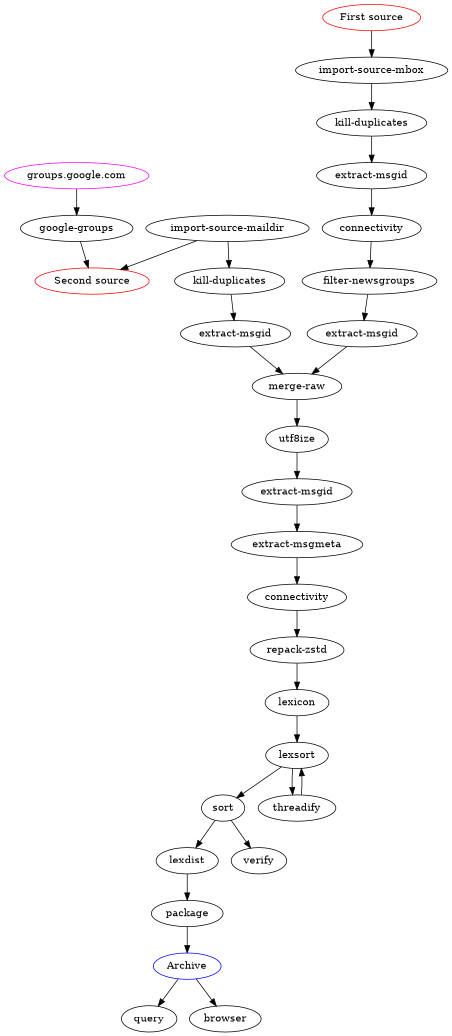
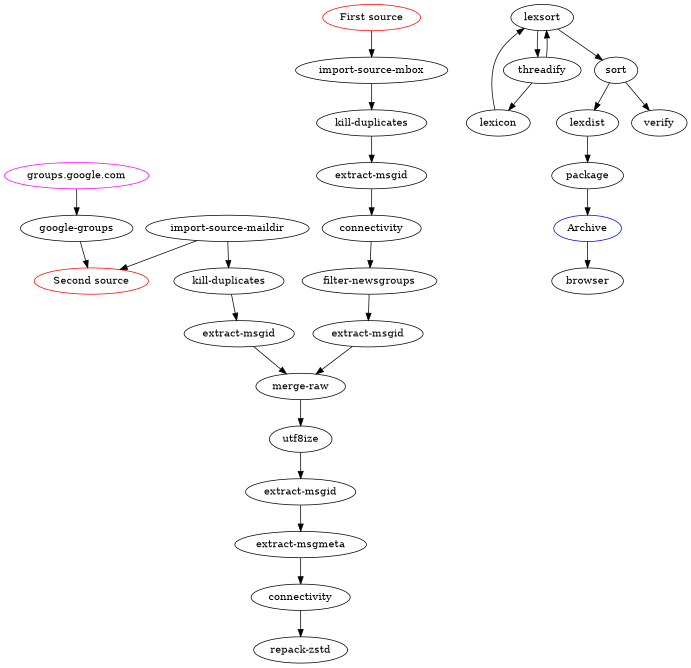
  digraph {
    n1 [color=magenta label="groups.google.com"]
    n2 [label="google-groups"]
    n3 [color=red label="Second source"]
    n4 [color=red label="First source"]
    n5 [label="import-source-mbox"]
    n6 [label="kill-duplicates"]
    n7 [label="import-source-maildir"]
    n8 [label="kill-duplicates"]
    n9 [color=blue label=Archive]
-   query
    browser
    n12 [label="extract-msgid"]
    n13 [label="extract-msgid"]
    n14 [label=connectivity]
    n15 [label="merge-raw"]
    n16 [label="extract-msgid"]
    utf8ize
    n18 [label="extract-msgid"]
    n19 [label="extract-msgmeta"]
    connectivity
    n21 [label="filter-newsgroups"]
    n22 [label="repack-zstd"]
    lexicon
    lexsort
    sort
    threadify
    lexdist
    verify
    package
    n1 -> n2
    n2 -> n3
    n4 -> n5
    n5 -> n6
    n6 -> n12
    n7 -> n3
    n7 -> n8
    n8 -> n13
-   n9 -> query
    n9 -> browser
    n12 -> n14
    n13 -> n15
    n14 -> n21
    n15 -> utf8ize
    n16 -> n15
    utf8ize -> n18
    n18 -> n19
    n19 -> connectivity
    connectivity -> n22
    n21 -> n16
-   n22 -> lexicon
+   threadify -> lexicon
    lexicon -> lexsort
    lexsort -> sort
    lexsort -> threadify
    sort -> lexdist
    sort -> verify
    threadify -> lexsort
    lexdist -> package
    package -> n9
  }
